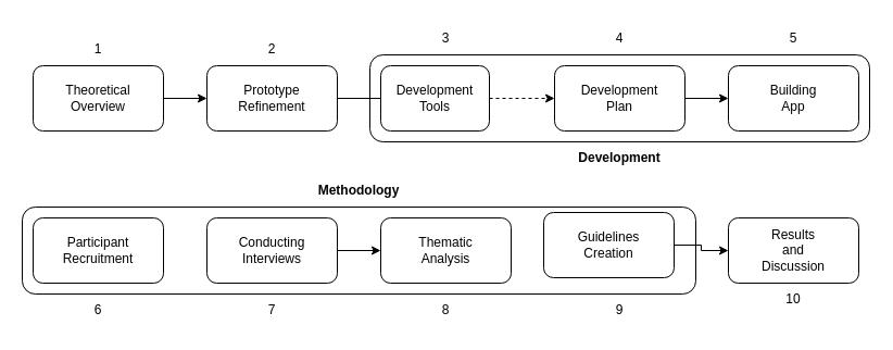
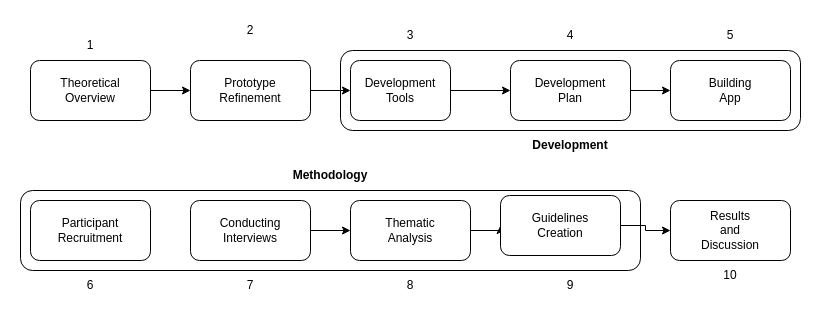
  <mxCell id="0" />
  <mxCell id="1" parent="0" />
  <mxCell id="2" value="" style="rounded=1;whiteSpace=wrap;html=1;" parent="1" vertex="1"><mxGeometry x="20" y="190" width="620" height="80" as="geometry" /></mxCell>
  <mxCell id="3" value="" style="rounded=1;whiteSpace=wrap;html=1;" parent="1" vertex="1"><mxGeometry x="340" y="50" width="460" height="80" as="geometry" /></mxCell>
  <mxCell id="4" style="edgeStyle=orthogonalEdgeStyle;rounded=0;orthogonalLoop=1;jettySize=auto;html=1;exitX=1;exitY=0.5;exitDx=0;exitDy=0;entryX=0;entryY=0.5;entryDx=0;entryDy=0;" parent="1" source="5" target="7" edge="1"><mxGeometry relative="1" as="geometry" /></mxCell>
  <mxCell id="5" value="Theoretical&lt;div&gt;Overview&lt;br&gt;&lt;/div&gt;" style="rounded=1;whiteSpace=wrap;html=1;" parent="1" vertex="1"><mxGeometry x="30" y="60" width="120" height="60" as="geometry" /></mxCell>
- <mxCell id="6" style="edgeStyle=orthogonalEdgeStyle;rounded=0;orthogonalLoop=1;jettySize=auto;html=1;exitX=1;exitY=0.5;exitDx=0;exitDy=0;entryX=0;entryY=0.5;entryDx=0;entryDy=0;endArrow=none;" parent="1" source="7" target="9" edge="1"><mxGeometry relative="1" as="geometry" /></mxCell>
+ <mxCell id="6" style="edgeStyle=orthogonalEdgeStyle;rounded=0;orthogonalLoop=1;jettySize=auto;html=1;exitX=1;exitY=0.5;exitDx=0;exitDy=0;entryX=0;entryY=0.5;entryDx=0;entryDy=0;" parent="1" source="7" target="9" edge="1"><mxGeometry relative="1" as="geometry" /></mxCell>
  <mxCell id="7" value="Prototype&lt;div&gt;Refinement&lt;br&gt;&lt;/div&gt;" style="rounded=1;whiteSpace=wrap;html=1;" parent="1" vertex="1"><mxGeometry x="190" y="60" width="120" height="60" as="geometry" /></mxCell>
- <mxCell id="8" style="edgeStyle=orthogonalEdgeStyle;rounded=0;orthogonalLoop=1;jettySize=auto;html=1;exitX=1;exitY=0.5;exitDx=0;exitDy=0;entryX=0;entryY=0.5;entryDx=0;entryDy=0;dashed=1;" parent="1" source="9" target="11" edge="1"><mxGeometry relative="1" as="geometry" /></mxCell>
+ <mxCell id="8" style="edgeStyle=orthogonalEdgeStyle;rounded=0;orthogonalLoop=1;jettySize=auto;html=1;exitX=1;exitY=0.5;exitDx=0;exitDy=0;entryX=0;entryY=0.5;entryDx=0;entryDy=0;" parent="1" source="9" target="11" edge="1"><mxGeometry relative="1" as="geometry" /></mxCell>
  <mxCell id="9" value="Development&lt;div&gt;Tools&lt;/div&gt;" style="rounded=1;whiteSpace=wrap;html=1;" parent="1" vertex="1"><mxGeometry x="350" y="60" width="100" height="60" as="geometry" /></mxCell>
  <mxCell id="10" style="edgeStyle=orthogonalEdgeStyle;rounded=0;orthogonalLoop=1;jettySize=auto;html=1;exitX=1;exitY=0.5;exitDx=0;exitDy=0;entryX=0;entryY=0.5;entryDx=0;entryDy=0;" parent="1" source="11" target="12" edge="1"><mxGeometry relative="1" as="geometry" /></mxCell>
  <mxCell id="11" value="Development&lt;div&gt;Plan&lt;/div&gt;" style="rounded=1;whiteSpace=wrap;html=1;" parent="1" vertex="1"><mxGeometry x="510" y="60" width="120" height="60" as="geometry" /></mxCell>
  <mxCell id="12" value="Building&lt;div&gt;App&lt;/div&gt;" style="rounded=1;whiteSpace=wrap;html=1;" parent="1" vertex="1"><mxGeometry x="670" y="60" width="120" height="60" as="geometry" /></mxCell>
  <mxCell id="13" value="&lt;b&gt;Development&lt;/b&gt;" style="text;html=1;align=center;verticalAlign=middle;whiteSpace=wrap;rounded=0;" parent="1" vertex="1"><mxGeometry x="525" y="130" width="90" height="30" as="geometry" /></mxCell>
  <mxCell id="14" value="Participant&lt;div&gt;&lt;span style=&quot;background-color: initial;&quot;&gt;Recruitment&lt;/span&gt;&lt;/div&gt;" style="rounded=1;whiteSpace=wrap;html=1;" parent="1" vertex="1"><mxGeometry x="30" y="200" width="120" height="60" as="geometry" /></mxCell>
  <mxCell id="15" style="edgeStyle=orthogonalEdgeStyle;rounded=0;orthogonalLoop=1;jettySize=auto;html=1;exitX=1;exitY=0.5;exitDx=0;exitDy=0;entryX=0;entryY=0.5;entryDx=0;entryDy=0;" parent="1" source="16" target="18" edge="1"><mxGeometry relative="1" as="geometry" /></mxCell>
  <mxCell id="16" value="Conducting&lt;div&gt;&lt;span style=&quot;background-color: initial;&quot;&gt;Interviews&lt;/span&gt;&lt;/div&gt;" style="rounded=1;whiteSpace=wrap;html=1;" parent="1" vertex="1"><mxGeometry x="190" y="200" width="120" height="60" as="geometry" /></mxCell>
+ <mxCell id="17" style="edgeStyle=orthogonalEdgeStyle;rounded=0;orthogonalLoop=1;jettySize=auto;html=1;exitX=1;exitY=0.5;exitDx=0;exitDy=0;entryX=0;entryY=0.5;entryDx=0;entryDy=0;" parent="1" source="18" target="20" edge="1"><mxGeometry relative="1" as="geometry" /></mxCell>
  <mxCell id="18" value="Thematic&lt;div&gt;Analysis&lt;/div&gt;" style="rounded=1;whiteSpace=wrap;html=1;" parent="1" vertex="1"><mxGeometry x="350" y="200" width="120" height="60" as="geometry" /></mxCell>
  <mxCell id="19" style="edgeStyle=orthogonalEdgeStyle;rounded=0;orthogonalLoop=1;jettySize=auto;html=1;exitX=1;exitY=0.5;exitDx=0;exitDy=0;entryX=0;entryY=0.5;entryDx=0;entryDy=0;" parent="1" source="20" target="21" edge="1"><mxGeometry relative="1" as="geometry" /></mxCell>
  <mxCell id="20" value="Guidelines&lt;div&gt;&lt;span style=&quot;background-color: initial;&quot;&gt;Creation&lt;/span&gt;&lt;/div&gt;" style="rounded=1;whiteSpace=wrap;html=1;" parent="1" vertex="1"><mxGeometry x="500" y="195" width="120" height="60" as="geometry" /></mxCell>
  <mxCell id="21" value="Results&lt;div&gt;and&lt;/div&gt;&lt;div&gt;Discussion&lt;/div&gt;" style="rounded=1;whiteSpace=wrap;html=1;" parent="1" vertex="1"><mxGeometry x="670" y="200" width="120" height="60" as="geometry" /></mxCell>
  <mxCell id="22" value="&lt;b&gt;Methodology&lt;/b&gt;" style="text;html=1;align=center;verticalAlign=middle;whiteSpace=wrap;rounded=0;" parent="1" vertex="1"><mxGeometry x="280" y="160" width="100" height="30" as="geometry" /></mxCell>
  <mxCell id="23" value="1" style="text;html=1;align=center;verticalAlign=middle;whiteSpace=wrap;rounded=0;" parent="1" vertex="1"><mxGeometry x="75" y="30" width="30" height="30" as="geometry" /></mxCell>
- <mxCell id="24" value="2" style="text;html=1;align=center;verticalAlign=middle;whiteSpace=wrap;rounded=0;" parent="1" vertex="1"><mxGeometry x="235" y="30" width="30" height="30" as="geometry" /></mxCell>
+ <mxCell id="24" value="2" style="text;html=1;align=center;verticalAlign=middle;whiteSpace=wrap;rounded=0;" parent="1" vertex="1"><mxGeometry x="235" y="15" width="30" height="30" as="geometry" /></mxCell>
  <mxCell id="25" value="3" style="text;html=1;align=center;verticalAlign=middle;whiteSpace=wrap;rounded=0;" parent="1" vertex="1"><mxGeometry x="395" y="20" width="30" height="30" as="geometry" /></mxCell>
  <mxCell id="26" value="4" style="text;html=1;align=center;verticalAlign=middle;whiteSpace=wrap;rounded=0;" parent="1" vertex="1"><mxGeometry x="555" y="20" width="30" height="30" as="geometry" /></mxCell>
  <mxCell id="27" value="5" style="text;html=1;align=center;verticalAlign=middle;whiteSpace=wrap;rounded=0;" parent="1" vertex="1"><mxGeometry x="715" y="20" width="30" height="30" as="geometry" /></mxCell>
  <mxCell id="28" value="6" style="text;html=1;align=center;verticalAlign=middle;whiteSpace=wrap;rounded=0;" parent="1" vertex="1"><mxGeometry x="75" y="270" width="30" height="30" as="geometry" /></mxCell>
  <mxCell id="29" value="7" style="text;html=1;align=center;verticalAlign=middle;whiteSpace=wrap;rounded=0;" parent="1" vertex="1"><mxGeometry x="235" y="270" width="30" height="30" as="geometry" /></mxCell>
  <mxCell id="30" value="8" style="text;html=1;align=center;verticalAlign=middle;whiteSpace=wrap;rounded=0;" parent="1" vertex="1"><mxGeometry x="395" y="270" width="30" height="30" as="geometry" /></mxCell>
  <mxCell id="31" value="9" style="text;html=1;align=center;verticalAlign=middle;whiteSpace=wrap;rounded=0;" parent="1" vertex="1"><mxGeometry x="555" y="270" width="30" height="30" as="geometry" /></mxCell>
  <mxCell id="32" value="10" style="text;html=1;align=center;verticalAlign=middle;whiteSpace=wrap;rounded=0;" parent="1" vertex="1"><mxGeometry x="710" y="260" width="40" height="30" as="geometry" /></mxCell>
